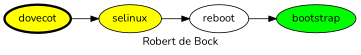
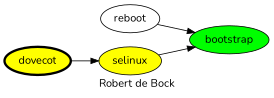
  digraph {
    fontname=Nunito
    label="Robert de Bock"
    rankdir=LR
    node [fillcolor=yellow fontname=Nunito style=filled]
    edge [fontname=Nunito]
    bootstrap [fillcolor=green]
    reboot [fillcolor="" style=""]
    selinux
    dovecot [penwidth=3]
    reboot -> bootstrap
-   selinux -> reboot
+   selinux -> bootstrap
    dovecot -> selinux
  }
